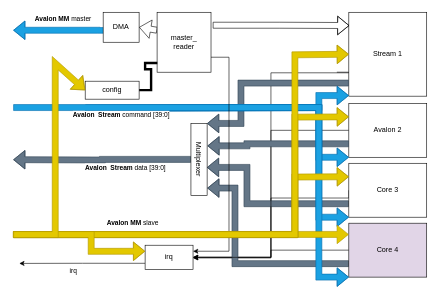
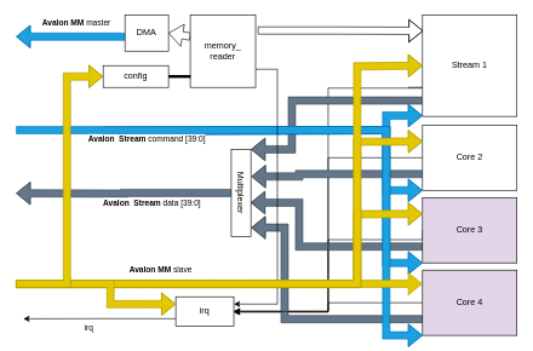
  <mxCell id="0" />
  <mxCell id="1" parent="0" />
  <mxCell id="2" value="&lt;b&gt;Avalon MM&lt;/b&gt; master" style="edgeStyle=orthogonalEdgeStyle;rounded=0;orthogonalLoop=1;jettySize=auto;html=1;exitX=0;exitY=0.5;exitDx=0;exitDy=0;shape=flexArrow;fillColor=#1ba1e2;strokeColor=#006EAF;" parent="1" source="3" edge="1"><mxGeometry x="-0.067" y="-19" relative="1" as="geometry"><mxPoint y="50" as="targetPoint" x="21" /><Array as="points"><mxPoint x="161" y="50" /><mxPoint x="161" y="50" /></Array><mxPoint as="offset" /></mxGeometry></mxCell>
  <mxCell id="3" value="DMA" style="rounded=0;whiteSpace=wrap;html=1;" parent="1" vertex="1"><mxGeometry x="171" y="20" width="60" height="50" as="geometry" /></mxCell>
  <mxCell id="4" value="" style="shape=flexArrow;endArrow=classic;html=1;rounded=0;entryX=1;entryY=0.5;entryDx=0;entryDy=0;exitX=0;exitY=0.5;exitDx=0;exitDy=0;" parent="1" target="3" edge="1"><mxGeometry x="0.213" y="40" width="50" height="50" relative="1" as="geometry"><mxPoint x="261" y="50" as="sourcePoint" /><mxPoint x="511" y="116.75" as="targetPoint" /><mxPoint as="offset" /></mxGeometry></mxCell>
  <mxCell id="5" value="irq" style="edgeStyle=orthogonalEdgeStyle;rounded=0;orthogonalLoop=1;jettySize=auto;html=1;exitX=0;exitY=0.75;exitDx=0;exitDy=0;" edge="1" parent="1" source="6"><mxGeometry x="0.145" y="11" relative="1" as="geometry"><mxPoint x="31" y="439.143" as="targetPoint" /><mxPoint as="offset" /></mxGeometry></mxCell>
  <mxCell id="6" value="irq" style="rounded=0;whiteSpace=wrap;html=1;" parent="1" vertex="1"><mxGeometry x="241" y="408.75" width="80" height="40.25" as="geometry" /></mxCell>
  <mxCell id="7" style="edgeStyle=orthogonalEdgeStyle;rounded=0;orthogonalLoop=1;jettySize=auto;html=1;entryX=1;entryY=0.5;entryDx=0;entryDy=0;" edge="1" parent="1" target="6"><mxGeometry relative="1" as="geometry"><mxPoint x="561" y="120" as="sourcePoint" /><Array as="points"><mxPoint x="581" y="120" /><mxPoint x="581" y="121" /><mxPoint x="451" y="121" /><mxPoint x="451" y="429" /></Array></mxGeometry></mxCell>
  <mxCell id="8" value="Stream 1" style="rounded=0;whiteSpace=wrap;html=1;" parent="1" vertex="1"><mxGeometry x="581" y="20" width="130" height="140" as="geometry" /></mxCell>
  <mxCell id="9" style="edgeStyle=orthogonalEdgeStyle;rounded=0;orthogonalLoop=1;jettySize=auto;html=1;exitX=0;exitY=0.5;exitDx=0;exitDy=0;entryX=1;entryY=0.5;entryDx=0;entryDy=0;" edge="1" parent="1" source="10" target="6"><mxGeometry relative="1" as="geometry" /></mxCell>
- <mxCell id="10" value="Avalon 2" style="rounded=0;whiteSpace=wrap;html=1;" parent="1" vertex="1"><mxGeometry x="581" y="172" width="130" height="90" as="geometry" /></mxCell>
+ <mxCell id="10" value="Core 2" style="rounded=0;whiteSpace=wrap;html=1;" parent="1" vertex="1"><mxGeometry x="581" y="172" width="130" height="90" as="geometry" /></mxCell>
  <mxCell id="11" style="edgeStyle=orthogonalEdgeStyle;rounded=0;orthogonalLoop=1;jettySize=auto;html=1;exitX=0;exitY=0.75;exitDx=0;exitDy=0;entryX=0.612;entryY=0.008;entryDx=0;entryDy=0;entryPerimeter=0;shape=flexArrow;fillColor=#647687;strokeColor=#314354;" edge="1" parent="1" source="13" target="19"><mxGeometry relative="1" as="geometry"><Array as="points"><mxPoint x="411" y="340" /><mxPoint x="411" y="279" /></Array></mxGeometry></mxCell>
  <mxCell id="12" style="edgeStyle=orthogonalEdgeStyle;rounded=0;orthogonalLoop=1;jettySize=auto;html=1;exitX=0;exitY=0.5;exitDx=0;exitDy=0;" edge="1" parent="1" source="13"><mxGeometry relative="1" as="geometry"><mxPoint x="321" y="430" as="targetPoint" /><Array as="points"><mxPoint x="581" y="330" /><mxPoint x="451" y="330" /><mxPoint x="451" y="430" /></Array></mxGeometry></mxCell>
- <mxCell id="13" value="Core 3" style="rounded=0;whiteSpace=wrap;html=1;" parent="1" vertex="1"><mxGeometry x="581" y="272" width="130" height="90" as="geometry" /></mxCell>
+ <mxCell id="13" value="Core 3" style="rounded=0;whiteSpace=wrap;html=1;fillColor=#e1d5e7;" parent="1" vertex="1"><mxGeometry x="581" y="272" width="130" height="90" as="geometry" /></mxCell>
  <mxCell id="14" style="edgeStyle=orthogonalEdgeStyle;rounded=0;orthogonalLoop=1;jettySize=auto;html=1;exitX=0;exitY=0.75;exitDx=0;exitDy=0;entryX=0.899;entryY=-0.014;entryDx=0;entryDy=0;entryPerimeter=0;shape=flexArrow;fillColor=#647687;strokeColor=#314354;" edge="1" parent="1" source="16" target="19"><mxGeometry relative="1" as="geometry"><Array as="points"><mxPoint x="391" y="440" /><mxPoint x="391" y="313" /></Array></mxGeometry></mxCell>
  <mxCell id="15" style="edgeStyle=orthogonalEdgeStyle;rounded=0;orthogonalLoop=1;jettySize=auto;html=1;exitX=0;exitY=0.5;exitDx=0;exitDy=0;" edge="1" parent="1" source="16" target="6"><mxGeometry relative="1" as="geometry" /></mxCell>
  <mxCell id="16" value="Core 4" style="rounded=0;whiteSpace=wrap;html=1;fillColor=#e1d5e7;" parent="1" vertex="1"><mxGeometry x="581" y="372" width="130" height="90" as="geometry" /></mxCell>
  <mxCell id="17" style="edgeStyle=orthogonalEdgeStyle;rounded=0;orthogonalLoop=1;jettySize=auto;html=1;exitX=0.5;exitY=1;exitDx=0;exitDy=0;shape=flexArrow;fillColor=#647687;strokeColor=#314354;" edge="1" parent="1" source="19"><mxGeometry relative="1" as="geometry"><mxPoint y="266" as="targetPoint" x="21" /></mxGeometry></mxCell>
  <mxCell id="18" value="&lt;b&gt;Avalon&amp;nbsp; Stream &lt;/b&gt;data&amp;nbsp;[39:0]" style="edgeLabel;html=1;align=center;verticalAlign=middle;resizable=0;points=[];" vertex="1" connectable="0" parent="17"><mxGeometry x="-0.23" y="-2" relative="1" as="geometry"><mxPoint x="5" y="15" as="offset" /></mxGeometry></mxCell>
  <mxCell id="19" value="Multiplexer" style="rounded=0;whiteSpace=wrap;html=1;rotation=90;" vertex="1" parent="1"><mxGeometry x="271" y="252" width="120" height="27" as="geometry" /></mxCell>
  <mxCell id="20" style="edgeStyle=orthogonalEdgeStyle;rounded=0;orthogonalLoop=1;jettySize=auto;html=1;exitX=0;exitY=0.75;exitDx=0;exitDy=0;entryX=0.312;entryY=-0.023;entryDx=0;entryDy=0;entryPerimeter=0;shape=flexArrow;fillColor=#647687;strokeColor=#314354;" edge="1" parent="1" source="10" target="19"><mxGeometry relative="1" as="geometry"><Array as="points"><mxPoint x="411" y="240" /><mxPoint x="411" y="243" /></Array></mxGeometry></mxCell>
  <mxCell id="21" style="edgeStyle=orthogonalEdgeStyle;rounded=0;orthogonalLoop=1;jettySize=auto;html=1;entryX=0;entryY=0;entryDx=0;entryDy=0;shape=flexArrow;exitX=-0.001;exitY=0.844;exitDx=0;exitDy=0;exitPerimeter=0;fillColor=#647687;strokeColor=#314354;" edge="1" parent="1" source="8" target="19"><mxGeometry relative="1" as="geometry"><mxPoint x="561" y="137" as="sourcePoint" /><Array as="points"><mxPoint x="401" y="138" /><mxPoint x="401" y="206" /></Array></mxGeometry></mxCell>
  <mxCell id="22" value="" style="shape=flexArrow;endArrow=classic;html=1;rounded=0;fillColor=#1ba1e2;strokeColor=#006EAF;" edge="1" parent="1"><mxGeometry width="50" height="50" relative="1" as="geometry"><mxPoint x="141" y="180" as="sourcePoint" /><mxPoint x="581" y="159" as="targetPoint" /><Array as="points"><mxPoint x="531" y="179" /><mxPoint x="531" y="159" /></Array></mxGeometry></mxCell>
  <mxCell id="23" value="" style="shape=flexArrow;endArrow=classic;html=1;rounded=0;entryX=0;entryY=1;entryDx=0;entryDy=0;fillColor=#1ba1e2;strokeColor=#006EAF;" edge="1" parent="1" target="10"><mxGeometry width="50" height="50" relative="1" as="geometry"><mxPoint x="141" y="180" as="sourcePoint" /><mxPoint x="531" y="309" as="targetPoint" /><Array as="points"><mxPoint x="531" y="179" /><mxPoint x="531" y="262" /></Array></mxGeometry></mxCell>
  <mxCell id="24" value="" style="shape=flexArrow;endArrow=classic;html=1;rounded=0;entryX=0;entryY=1;entryDx=0;entryDy=0;fillColor=#1ba1e2;strokeColor=#006EAF;" edge="1" parent="1" target="13"><mxGeometry width="50" height="50" relative="1" as="geometry"><mxPoint x="141" y="180" as="sourcePoint" /><mxPoint x="531" y="379" as="targetPoint" /><Array as="points"><mxPoint x="531" y="179" /><mxPoint x="531" y="362" /></Array></mxGeometry></mxCell>
  <mxCell id="25" value="&lt;b&gt;Avalon&amp;nbsp; Stream&lt;/b&gt; command [39:0]" style="shape=flexArrow;endArrow=classic;html=1;rounded=0;entryX=0;entryY=1;entryDx=0;entryDy=0;fillColor=#1ba1e2;strokeColor=#006EAF;" edge="1" parent="1" target="16"><mxGeometry x="-0.573" y="-12" width="50" height="50" relative="1" as="geometry"><mxPoint y="179" as="sourcePoint" x="21" /><mxPoint x="491" y="199" as="targetPoint" /><Array as="points"><mxPoint x="531" y="179" /><mxPoint x="531" y="462" /></Array><mxPoint as="offset" /></mxGeometry></mxCell>
  <mxCell id="26" style="edgeStyle=orthogonalEdgeStyle;rounded=0;orthogonalLoop=1;jettySize=auto;html=1;exitX=1.034;exitY=0.216;exitDx=0;exitDy=0;exitPerimeter=0;shape=flexArrow;entryX=0.006;entryY=0.158;entryDx=0;entryDy=0;entryPerimeter=0;" edge="1" parent="1" source="28" target="8"><mxGeometry relative="1" as="geometry"><mxPoint x="571" y="93" as="targetPoint" /><Array as="points" /></mxGeometry></mxCell>
  <mxCell id="27" style="edgeStyle=orthogonalEdgeStyle;rounded=0;orthogonalLoop=1;jettySize=auto;html=1;exitX=1;exitY=0.75;exitDx=0;exitDy=0;entryX=1;entryY=0.25;entryDx=0;entryDy=0;" edge="1" parent="1" source="28" target="6"><mxGeometry relative="1" as="geometry"><Array as="points"><mxPoint x="381" y="95" /><mxPoint x="381" y="419" /></Array></mxGeometry></mxCell>
- <mxCell id="28" value="master_&lt;br&gt;reader" style="rounded=0;whiteSpace=wrap;html=1;" vertex="1" parent="1"><mxGeometry x="261" y="20" width="90" height="100" as="geometry" /></mxCell>
+ <mxCell id="28" value="memory_&lt;br&gt;reader" style="rounded=0;whiteSpace=wrap;html=1;" vertex="1" parent="1"><mxGeometry x="261" y="20" width="90" height="100" as="geometry" /></mxCell>
  <mxCell id="29" style="edgeStyle=orthogonalEdgeStyle;rounded=0;orthogonalLoop=1;jettySize=auto;html=1;exitX=1;exitY=0.5;exitDx=0;exitDy=0;entryX=0.004;entryY=0.847;entryDx=0;entryDy=0;entryPerimeter=0;strokeWidth=4;endArrow=none;" edge="1" parent="1" source="30" target="28"><mxGeometry relative="1" as="geometry"><mxPoint x="251" y="104.857" as="targetPoint" /></mxGeometry></mxCell>
- <mxCell id="30" value="config" style="rounded=0;whiteSpace=wrap;html=1;" vertex="1" parent="1"><mxGeometry x="141" y="135" width="90" height="30" as="geometry" /></mxCell>
+ <mxCell id="30" value="config" style="rounded=0;whiteSpace=wrap;html=1;" vertex="1" parent="1"><mxGeometry x="141" y="90" width="90" height="30" as="geometry" /></mxCell>
  <mxCell id="31" value="" style="shape=flexArrow;endArrow=classic;html=1;rounded=0;entryX=-0.001;entryY=0.208;entryDx=0;entryDy=0;entryPerimeter=0;fillColor=#e3c800;strokeColor=#B09500;" edge="1" parent="1" target="16"><mxGeometry width="50" height="50" relative="1" as="geometry"><mxPoint y="391" as="sourcePoint" x="21" /><mxPoint x="441" y="201" as="targetPoint" /></mxGeometry></mxCell>
  <mxCell id="32" value="" style="shape=flexArrow;endArrow=classic;html=1;rounded=0;entryX=0;entryY=0.25;entryDx=0;entryDy=0;fillColor=#e3c800;strokeColor=#B09500;" edge="1" parent="1" target="13"><mxGeometry width="50" height="50" relative="1" as="geometry"><mxPoint y="391" as="sourcePoint" x="21" /><mxPoint x="441" y="201" as="targetPoint" /><Array as="points"><mxPoint x="491" y="391" /><mxPoint x="491" y="295" /></Array></mxGeometry></mxCell>
  <mxCell id="33" value="" style="shape=flexArrow;endArrow=classic;html=1;rounded=0;entryX=0;entryY=0.25;entryDx=0;entryDy=0;fillColor=#e3c800;strokeColor=#B09500;" edge="1" parent="1" target="10"><mxGeometry width="50" height="50" relative="1" as="geometry"><mxPoint y="391" as="sourcePoint" x="21" /><mxPoint x="431" y="421" as="targetPoint" /><Array as="points"><mxPoint x="491" y="391" /><mxPoint x="491" y="195" /></Array></mxGeometry></mxCell>
  <mxCell id="34" value="" style="shape=flexArrow;endArrow=classic;html=1;rounded=0;entryX=0;entryY=0.5;entryDx=0;entryDy=0;fillColor=#e3c800;strokeColor=#B09500;" edge="1" parent="1" target="8"><mxGeometry width="50" height="50" relative="1" as="geometry"><mxPoint y="391" as="sourcePoint" x="21" /><mxPoint x="431" y="421" as="targetPoint" /><Array as="points"><mxPoint x="491" y="391" /><mxPoint x="491" y="91" /></Array></mxGeometry></mxCell>
  <mxCell id="35" value="" style="shape=flexArrow;endArrow=classic;html=1;rounded=0;entryX=0;entryY=0.25;entryDx=0;entryDy=0;fillColor=#e3c800;strokeColor=#B09500;" edge="1" parent="1" target="6"><mxGeometry width="50" height="50" relative="1" as="geometry"><mxPoint x="20.365" y="391" as="sourcePoint" /><mxPoint x="371" y="341" as="targetPoint" /><Array as="points"><mxPoint x="151" y="391" /><mxPoint x="151" y="419" /></Array></mxGeometry></mxCell>
  <mxCell id="36" value="&lt;b&gt;Avalon MM&lt;/b&gt; slave" style="edgeLabel;html=1;align=center;verticalAlign=middle;resizable=0;points=[];" vertex="1" connectable="0" parent="35"><mxGeometry x="0.829" y="26" relative="1" as="geometry"><mxPoint y="-21" as="offset" /></mxGeometry></mxCell>
  <mxCell id="37" value="" style="shape=flexArrow;endArrow=classic;html=1;rounded=0;entryX=0;entryY=0.5;entryDx=0;entryDy=0;fillColor=#e3c800;strokeColor=#B09500;" edge="1" parent="1" target="30"><mxGeometry width="50" height="50" relative="1" as="geometry"><mxPoint y="391" as="sourcePoint" x="21" /><mxPoint x="141" y="341" as="targetPoint" /><Array as="points"><mxPoint x="91" y="391" /><mxPoint x="91" y="105" /></Array></mxGeometry></mxCell>
